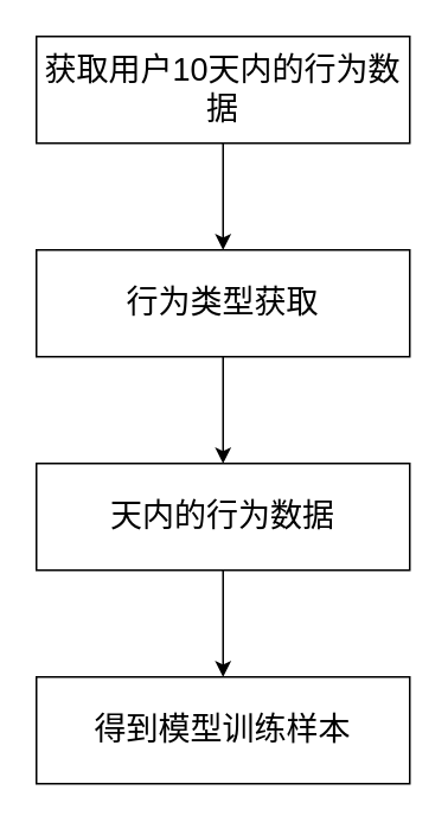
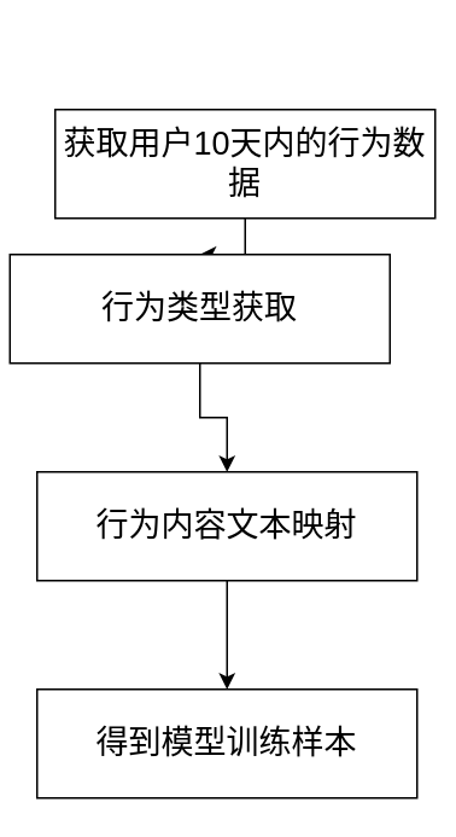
  <mxCell id="0" />
  <mxCell id="1" parent="0" />
  <mxCell id="2" value="" style="edgeStyle=orthogonalEdgeStyle;rounded=0;orthogonalLoop=1;jettySize=auto;html=1;fontSize=18;" parent="1" source="3" target="5" edge="1"><mxGeometry relative="1" as="geometry" /></mxCell>
- <mxCell id="3" value="获取用户10天内的&lt;span style=&quot;background-color: initial;&quot;&gt;行为数据&lt;/span&gt;" style="rounded=0;whiteSpace=wrap;html=1;fontSize=18;" parent="1" vertex="1"><mxGeometry x="20" y="20" width="210" height="60" as="geometry" /></mxCell>
+ <mxCell id="3" value="获取用户10天内的&lt;span style=&quot;background-color: initial;&quot;&gt;行为数据&lt;/span&gt;" style="rounded=0;whiteSpace=wrap;html=1;fontSize=18;" parent="1" vertex="1"><mxGeometry x="30" y="60" width="210" height="60" as="geometry" /></mxCell>
  <mxCell id="4" value="" style="edgeStyle=orthogonalEdgeStyle;rounded=0;orthogonalLoop=1;jettySize=auto;html=1;fontSize=18;" parent="1" source="5" target="7" edge="1"><mxGeometry relative="1" as="geometry" /></mxCell>
- <mxCell id="5" value="行为类型获取" style="rounded=0;whiteSpace=wrap;html=1;fontSize=18;" parent="1" vertex="1"><mxGeometry x="20" y="140" width="210" height="60" as="geometry" /></mxCell>
+ <mxCell id="5" value="行为类型获取" style="rounded=0;whiteSpace=wrap;html=1;fontSize=18;" parent="1" vertex="1"><mxGeometry x="5" y="140" width="210" height="60" as="geometry" /></mxCell>
  <mxCell id="6" value="" style="edgeStyle=orthogonalEdgeStyle;rounded=0;orthogonalLoop=1;jettySize=auto;html=1;fontSize=18;" parent="1" source="7" target="8" edge="1"><mxGeometry relative="1" as="geometry" /></mxCell>
- <mxCell id="7" value="天内的行为数据" style="rounded=0;whiteSpace=wrap;html=1;fontSize=18;" parent="1" vertex="1"><mxGeometry x="20" y="260" width="210" height="60" as="geometry" /></mxCell>
+ <mxCell id="7" value="行为内容文本映射" style="rounded=0;whiteSpace=wrap;html=1;fontSize=18;" parent="1" vertex="1"><mxGeometry x="20" y="260" width="210" height="60" as="geometry" /></mxCell>
  <mxCell id="8" value="得到模型训练&lt;span style=&quot;background-color: initial;&quot;&gt;样本&lt;/span&gt;" style="rounded=0;whiteSpace=wrap;html=1;fontSize=18;" parent="1" vertex="1"><mxGeometry x="20" y="380" width="210" height="60" as="geometry" /></mxCell>
